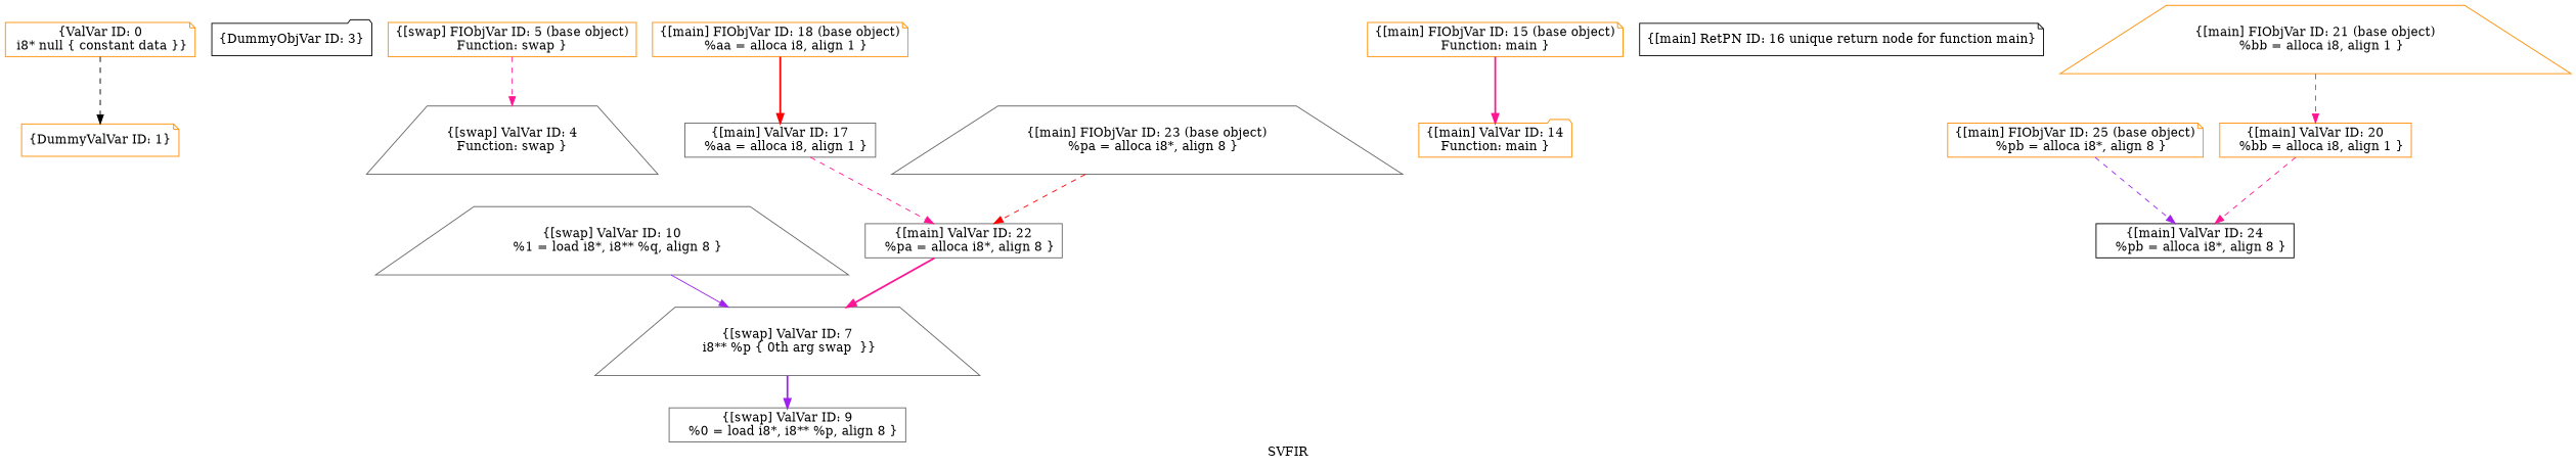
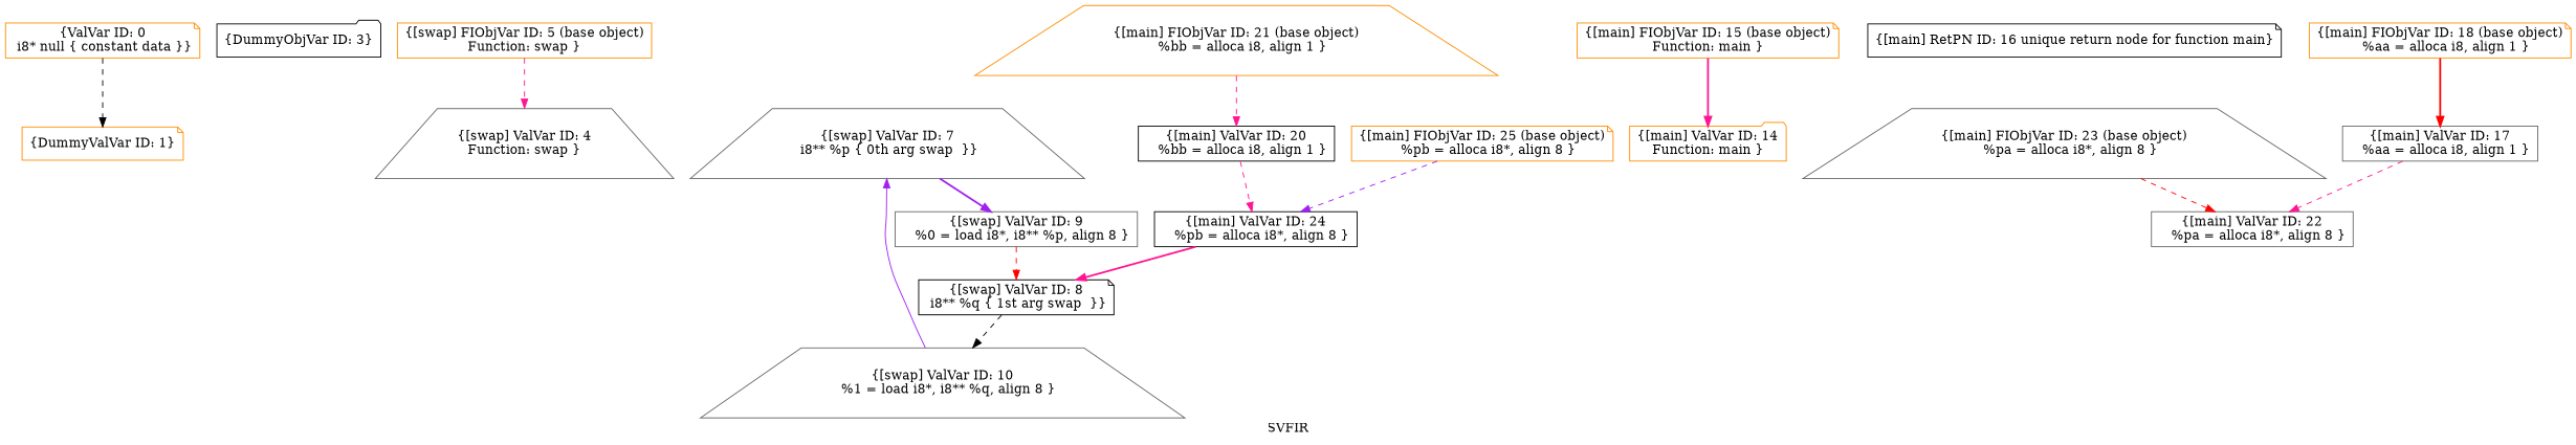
  digraph {
    label=SVFIR
    node [color=darkorange shape=note]
    edge [color=deeppink style=dashed]
    n1 [label="{ValVar ID: 0\n i8* null \{ constant data \}}"]
    n2 [label="{DummyValVar ID: 1}"]
    n3 [color=black label="{DummyObjVar ID: 3}" shape=folder]
    n4 [color=gray40 label="{[swap] ValVar ID: 4\nFunction: swap }" shape=trapezium]
    n5 [label="{[swap] FIObjVar ID: 5 (base object)\nFunction: swap }" shape=box]
    n6 [color=gray40 label="{[swap] ValVar ID: 7\n i8** %p \{ 0th arg swap  \}}" shape=trapezium]
    n7 [color=gray40 label="{[swap] ValVar ID: 9\n   %0 = load i8*, i8** %p, align 8 }" shape=box]
+   n8 [color=black label="{[swap] ValVar ID: 8\n i8** %q \{ 1st arg swap  \}}"]
    n9 [color=gray40 label="{[swap] ValVar ID: 10\n   %1 = load i8*, i8** %q, align 8 }" shape=trapezium]
    n10 [label="{[main] ValVar ID: 14\nFunction: main }" shape=folder]
    n11 [label="{[main] FIObjVar ID: 15 (base object)\nFunction: main }"]
    n12 [color=black label="{[main] RetPN ID: 16 unique return node for function main}"]
    n13 [color=gray40 label="{[main] ValVar ID: 17\n   %aa = alloca i8, align 1 }" shape=box]
    n14 [color=gray40 label="{[main] ValVar ID: 22\n   %pa = alloca i8*, align 8 }" shape=box]
    n15 [label="{[main] FIObjVar ID: 18 (base object)\n   %aa = alloca i8, align 1 }"]
-   n16 [label="{[main] ValVar ID: 20\n   %bb = alloca i8, align 1 }" shape=box]
+   n16 [color=black label="{[main] ValVar ID: 20\n   %bb = alloca i8, align 1 }" shape=box]
    n17 [color=black label="{[main] ValVar ID: 24\n   %pb = alloca i8*, align 8 }" shape=box]
    n18 [label="{[main] FIObjVar ID: 21 (base object)\n   %bb = alloca i8, align 1 }" shape=trapezium]
    n19 [color=gray40 label="{[main] FIObjVar ID: 23 (base object)\n   %pa = alloca i8*, align 8 }" shape=trapezium]
    n20 [label="{[main] FIObjVar ID: 25 (base object)\n   %pb = alloca i8*, align 8 }"]
    n1 -> n2 [color=black]
    n5 -> n4
    n6 -> n7 [color=purple style=bold]
+   n7 -> n8 [color=red]
+   n8 -> n9 [color=black]
    n9 -> n6 [color=purple style=solid]
    n11 -> n10 [style=bold]
    n13 -> n14
-   n14 -> n6 [style=bold]
    n15 -> n13 [color=red style=bold]
    n16 -> n17
+   n17 -> n8 [style=bold]
    n18 -> n16
    n19 -> n14 [color=red]
    n20 -> n17 [color=purple]
  }
